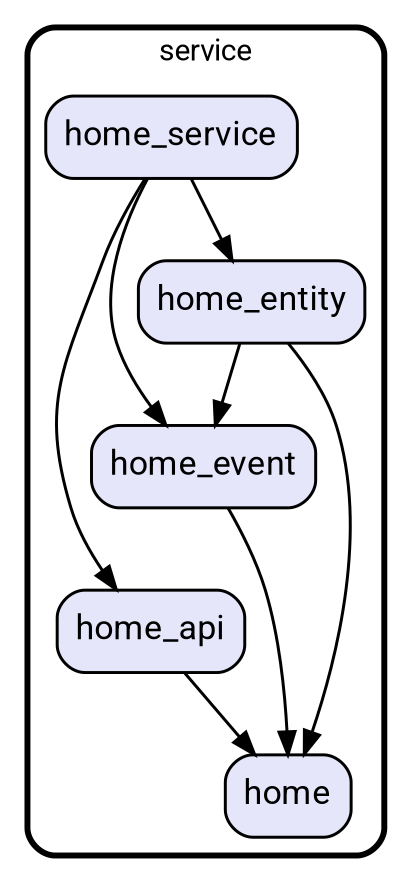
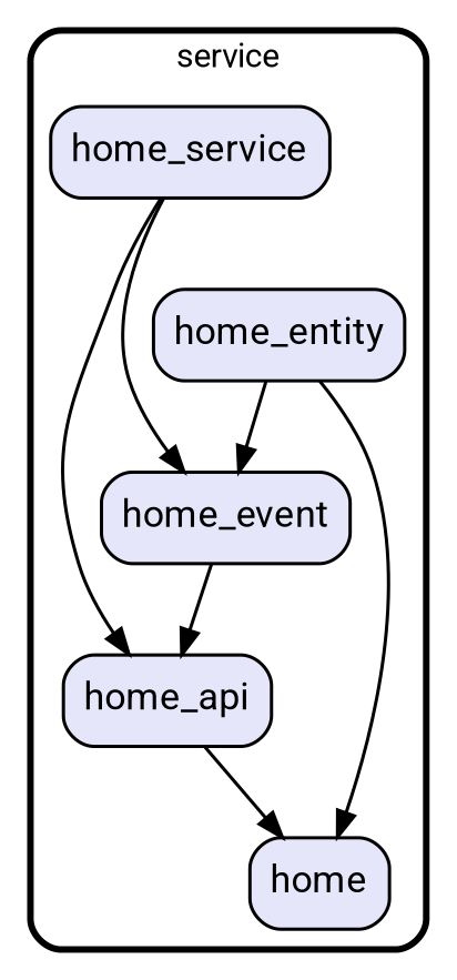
  digraph {
    fontname=Roboto
    fontsize=13
    penwidth=2.6
    style=rounded
    node [fillcolor=Lavender fontname=Roboto fontsize=15 penwidth=1.3 shape=rect style="filled,rounded"]
    edge [fontname=Roboto penwidth=1.3]
    n1 [label=home]
    n2 [label=home_service]
    n3 [label=home_event]
    n4 [label=home_api]
    n5 [label=home_entity]
    subgraph cluster_1 {
      label=service
      n1
      n2
      n3
      n4
      n5
    }
    n2 -> n3
    n2 -> n4
-   n2 -> n5
-   n3 -> n1
+   n3 -> n4
    n4 -> n1
    n5 -> n1
    n5 -> n3
  }
